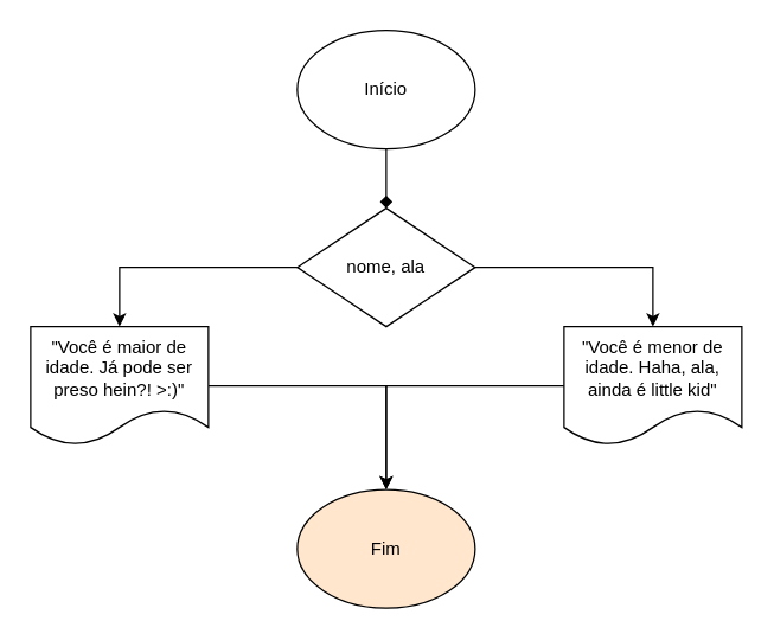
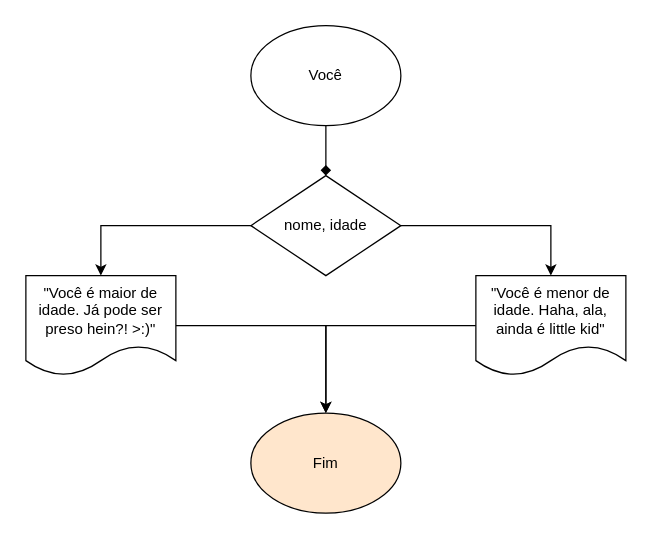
  <mxCell id="0" />
  <mxCell id="1" parent="0" />
  <mxCell id="2" style="edgeStyle=orthogonalEdgeStyle;rounded=0;orthogonalLoop=1;jettySize=auto;html=1;entryX=0.5;entryY=0;entryDx=0;entryDy=0;endArrow=diamond;" edge="1" parent="1" source="3" target="8"><mxGeometry relative="1" as="geometry" /></mxCell>
- <mxCell id="3" value="Início" style="ellipse;whiteSpace=wrap;html=1;" vertex="1" parent="1"><mxGeometry x="200" y="20" width="120" height="80" as="geometry" /></mxCell>
+ <mxCell id="3" value="Você" style="ellipse;whiteSpace=wrap;html=1;" vertex="1" parent="1"><mxGeometry x="200" y="20" width="120" height="80" as="geometry" /></mxCell>
  <mxCell id="4" style="edgeStyle=orthogonalEdgeStyle;rounded=0;orthogonalLoop=1;jettySize=auto;html=1;" edge="1" parent="1" source="5" target="11"><mxGeometry relative="1" as="geometry" /></mxCell>
  <mxCell id="5" value="&quot;Você é maior de idade. Já pode ser preso hein?! &amp;gt;:)&quot;" style="shape=document;whiteSpace=wrap;html=1;boundedLbl=1;" vertex="1" parent="1"><mxGeometry x="20" y="220" width="120" height="80" as="geometry" /></mxCell>
  <mxCell id="6" style="edgeStyle=orthogonalEdgeStyle;rounded=0;orthogonalLoop=1;jettySize=auto;html=1;entryX=0.5;entryY=0;entryDx=0;entryDy=0;" edge="1" parent="1" source="8" target="5"><mxGeometry relative="1" as="geometry" /></mxCell>
  <mxCell id="7" style="edgeStyle=orthogonalEdgeStyle;rounded=0;orthogonalLoop=1;jettySize=auto;html=1;entryX=0.5;entryY=0;entryDx=0;entryDy=0;" edge="1" parent="1" source="8" target="10"><mxGeometry relative="1" as="geometry" /></mxCell>
- <mxCell id="8" value="nome, ala" style="rhombus;whiteSpace=wrap;html=1;" vertex="1" parent="1"><mxGeometry x="200" y="140" width="120" height="80" as="geometry" /></mxCell>
+ <mxCell id="8" value="nome, idade" style="rhombus;whiteSpace=wrap;html=1;" vertex="1" parent="1"><mxGeometry x="200" y="140" width="120" height="80" as="geometry" /></mxCell>
  <mxCell id="9" style="edgeStyle=orthogonalEdgeStyle;rounded=0;orthogonalLoop=1;jettySize=auto;html=1;entryX=0.5;entryY=0;entryDx=0;entryDy=0;" edge="1" parent="1" source="10" target="11"><mxGeometry relative="1" as="geometry" /></mxCell>
  <mxCell id="10" value="&quot;Você é menor de idade. Haha, ala, ainda é little kid&quot;" style="shape=document;whiteSpace=wrap;html=1;boundedLbl=1;" vertex="1" parent="1"><mxGeometry x="380" y="220" width="120" height="80" as="geometry" /></mxCell>
  <mxCell id="11" value="Fim" style="ellipse;whiteSpace=wrap;html=1;fillColor=#ffe6cc;" vertex="1" parent="1"><mxGeometry x="200" y="330" width="120" height="80" as="geometry" /></mxCell>
